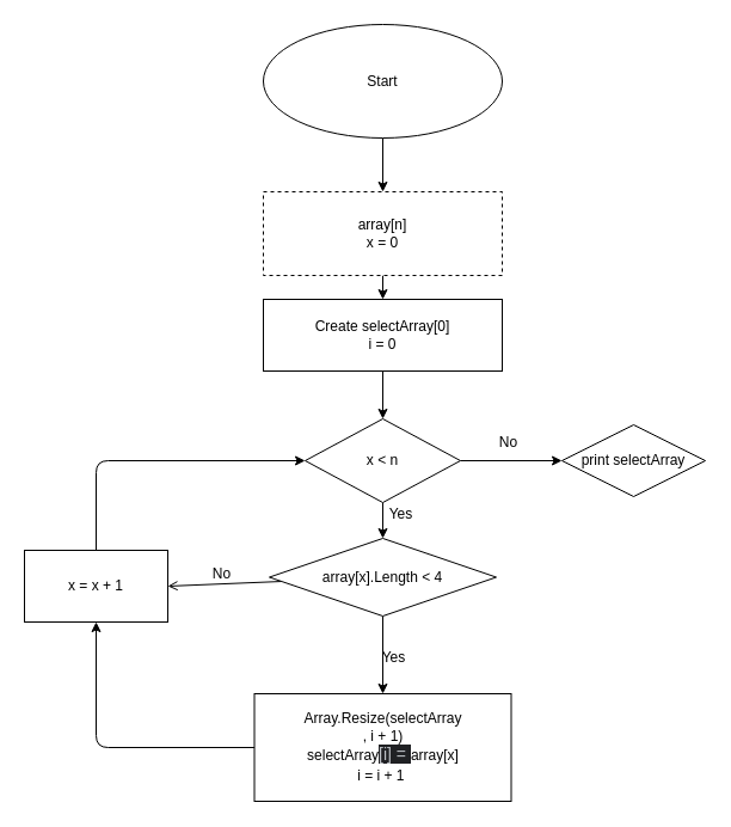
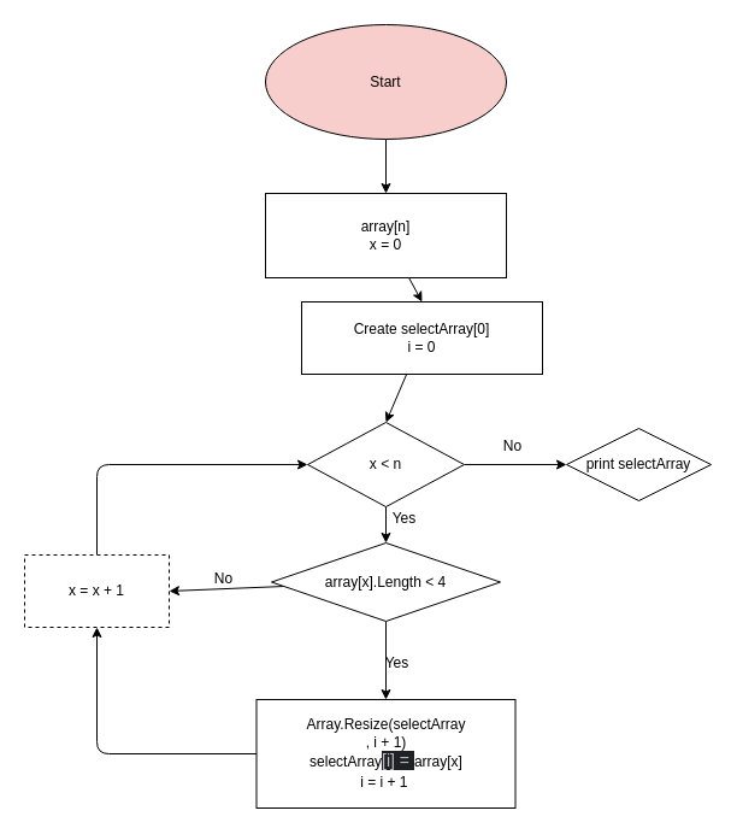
  <mxCell id="0" />
  <mxCell id="1" parent="0" />
  <mxCell id="2" style="edgeStyle=none;html=1;exitX=0.5;exitY=1;exitDx=0;exitDy=0;entryX=0.5;entryY=0;entryDx=0;entryDy=0;" parent="1" source="3" target="5" edge="1"><mxGeometry relative="1" as="geometry" /></mxCell>
- <mxCell id="3" value="Start" style="ellipse;whiteSpace=wrap;html=1;" parent="1" vertex="1"><mxGeometry x="220" y="20" width="200" height="95" as="geometry" /></mxCell>
+ <mxCell id="3" value="Start" style="ellipse;whiteSpace=wrap;html=1;fillColor=#f8cecc;" parent="1" vertex="1"><mxGeometry x="220" y="20" width="200" height="95" as="geometry" /></mxCell>
  <mxCell id="4" style="edgeStyle=none;html=1;entryX=0.5;entryY=0;entryDx=0;entryDy=0;" parent="1" source="5" target="12" edge="1"><mxGeometry relative="1" as="geometry" /></mxCell>
- <mxCell id="5" value="array[n]&lt;br&gt;x = 0" style="whiteSpace=wrap;html=1;dashed=1;" parent="1" vertex="1"><mxGeometry x="220" y="160" width="200" height="70" as="geometry" /></mxCell>
+ <mxCell id="5" value="array[n]&lt;br&gt;x = 0" style="whiteSpace=wrap;html=1;" parent="1" vertex="1"><mxGeometry x="220" y="160" width="200" height="70" as="geometry" /></mxCell>
  <mxCell id="6" style="edgeStyle=none;html=1;entryX=0.5;entryY=0;entryDx=0;entryDy=0;" parent="1" source="8" target="10" edge="1"><mxGeometry relative="1" as="geometry" /></mxCell>
- <mxCell id="7" style="edgeStyle=none;html=1;entryX=1;entryY=0.5;entryDx=0;entryDy=0;endArrow=open;" parent="1" source="8" target="14" edge="1"><mxGeometry relative="1" as="geometry" /></mxCell>
+ <mxCell id="7" style="edgeStyle=none;html=1;entryX=1;entryY=0.5;entryDx=0;entryDy=0;" parent="1" source="8" target="14" edge="1"><mxGeometry relative="1" as="geometry" /></mxCell>
  <mxCell id="8" value="array[x].Length &amp;lt; 4" style="rhombus;whiteSpace=wrap;html=1;" parent="1" vertex="1"><mxGeometry x="225" y="450" width="190" height="65" as="geometry" /></mxCell>
  <mxCell id="9" style="edgeStyle=none;html=1;entryX=0.5;entryY=1;entryDx=0;entryDy=0;" parent="1" source="10" target="14" edge="1"><mxGeometry relative="1" as="geometry"><Array as="points"><mxPoint x="80" y="625" /></Array></mxGeometry></mxCell>
  <mxCell id="10" value="Array.Resize(selectArray&lt;br&gt;, i + 1)&lt;br&gt;selectArray&lt;span style=&quot;color: rgb(189 , 193 , 198) ; font-family: &amp;#34;google sans text&amp;#34; , &amp;#34;arial&amp;#34; , sans-serif ; font-size: 14px ; background-color: rgb(32 , 33 , 36)&quot;&gt;[i] = &lt;/span&gt;array[x]&lt;br&gt;i = i + 1&amp;nbsp;&lt;span style=&quot;color: rgb(189 , 193 , 198) ; font-family: &amp;#34;google sans text&amp;#34; , &amp;#34;arial&amp;#34; , sans-serif ; font-size: 14px ; background-color: rgb(32 , 33 , 36)&quot;&gt;&lt;br&gt;&lt;/span&gt;" style="whiteSpace=wrap;html=1;" parent="1" vertex="1"><mxGeometry x="212.5" y="580" width="215" height="90" as="geometry" /></mxCell>
  <mxCell id="11" style="edgeStyle=none;html=1;entryX=0.5;entryY=0;entryDx=0;entryDy=0;" parent="1" source="12" target="19" edge="1"><mxGeometry relative="1" as="geometry"><mxPoint x="320" y="340" as="targetPoint" /></mxGeometry></mxCell>
- <mxCell id="12" value="Create selectArray[0]&lt;br&gt;i = 0" style="whiteSpace=wrap;html=1;" parent="1" vertex="1"><mxGeometry x="220" y="250" width="200" height="60" as="geometry" /></mxCell>
+ <mxCell id="12" value="Create selectArray[0]&lt;br&gt;i = 0" style="whiteSpace=wrap;html=1;" parent="1" vertex="1"><mxGeometry x="250" y="250" width="200" height="60" as="geometry" /></mxCell>
  <mxCell id="13" style="edgeStyle=none;html=1;entryX=0;entryY=0.5;entryDx=0;entryDy=0;" parent="1" source="14" target="19" edge="1"><mxGeometry relative="1" as="geometry"><mxPoint x="320" y="320" as="targetPoint" /><Array as="points"><mxPoint x="80" y="385" /></Array></mxGeometry></mxCell>
- <mxCell id="14" value="x = x + 1" style="whiteSpace=wrap;html=1;" parent="1" vertex="1"><mxGeometry x="20" y="460" width="120" height="60" as="geometry" /></mxCell>
+ <mxCell id="14" value="x = x + 1" style="whiteSpace=wrap;html=1;dashed=1;" parent="1" vertex="1"><mxGeometry x="20" y="460" width="120" height="60" as="geometry" /></mxCell>
  <mxCell id="15" value="No" style="text;html=1;align=center;verticalAlign=middle;resizable=0;points=[];autosize=1;strokeColor=none;" parent="1" vertex="1"><mxGeometry x="170" y="470" width="30" height="20" as="geometry" /></mxCell>
  <mxCell id="16" value="Yes" style="text;html=1;align=center;verticalAlign=middle;resizable=0;points=[];autosize=1;strokeColor=none;" parent="1" vertex="1"><mxGeometry x="314" y="540" width="30" height="20" as="geometry" /></mxCell>
  <mxCell id="17" style="edgeStyle=none;html=1;entryX=0.5;entryY=0;entryDx=0;entryDy=0;" parent="1" source="19" target="8" edge="1"><mxGeometry relative="1" as="geometry" /></mxCell>
  <mxCell id="18" style="edgeStyle=none;html=1;entryX=0;entryY=0.5;entryDx=0;entryDy=0;" parent="1" source="19" target="22" edge="1"><mxGeometry relative="1" as="geometry" /></mxCell>
  <mxCell id="19" value="x &amp;lt; n" style="rhombus;whiteSpace=wrap;html=1;" parent="1" vertex="1"><mxGeometry x="255" y="350" width="130" height="70" as="geometry" /></mxCell>
  <mxCell id="20" value="Yes" style="text;html=1;align=center;verticalAlign=middle;resizable=0;points=[];autosize=1;strokeColor=none;" parent="1" vertex="1"><mxGeometry x="320" y="420" width="30" height="20" as="geometry" /></mxCell>
  <mxCell id="21" value="No" style="text;html=1;align=center;verticalAlign=middle;resizable=0;points=[];autosize=1;strokeColor=none;" parent="1" vertex="1"><mxGeometry x="410" y="360" width="30" height="20" as="geometry" /></mxCell>
  <mxCell id="22" value="print selectArray" style="rhombus;whiteSpace=wrap;html=1;" parent="1" vertex="1"><mxGeometry x="470" y="355" width="120" height="60" as="geometry" /></mxCell>
